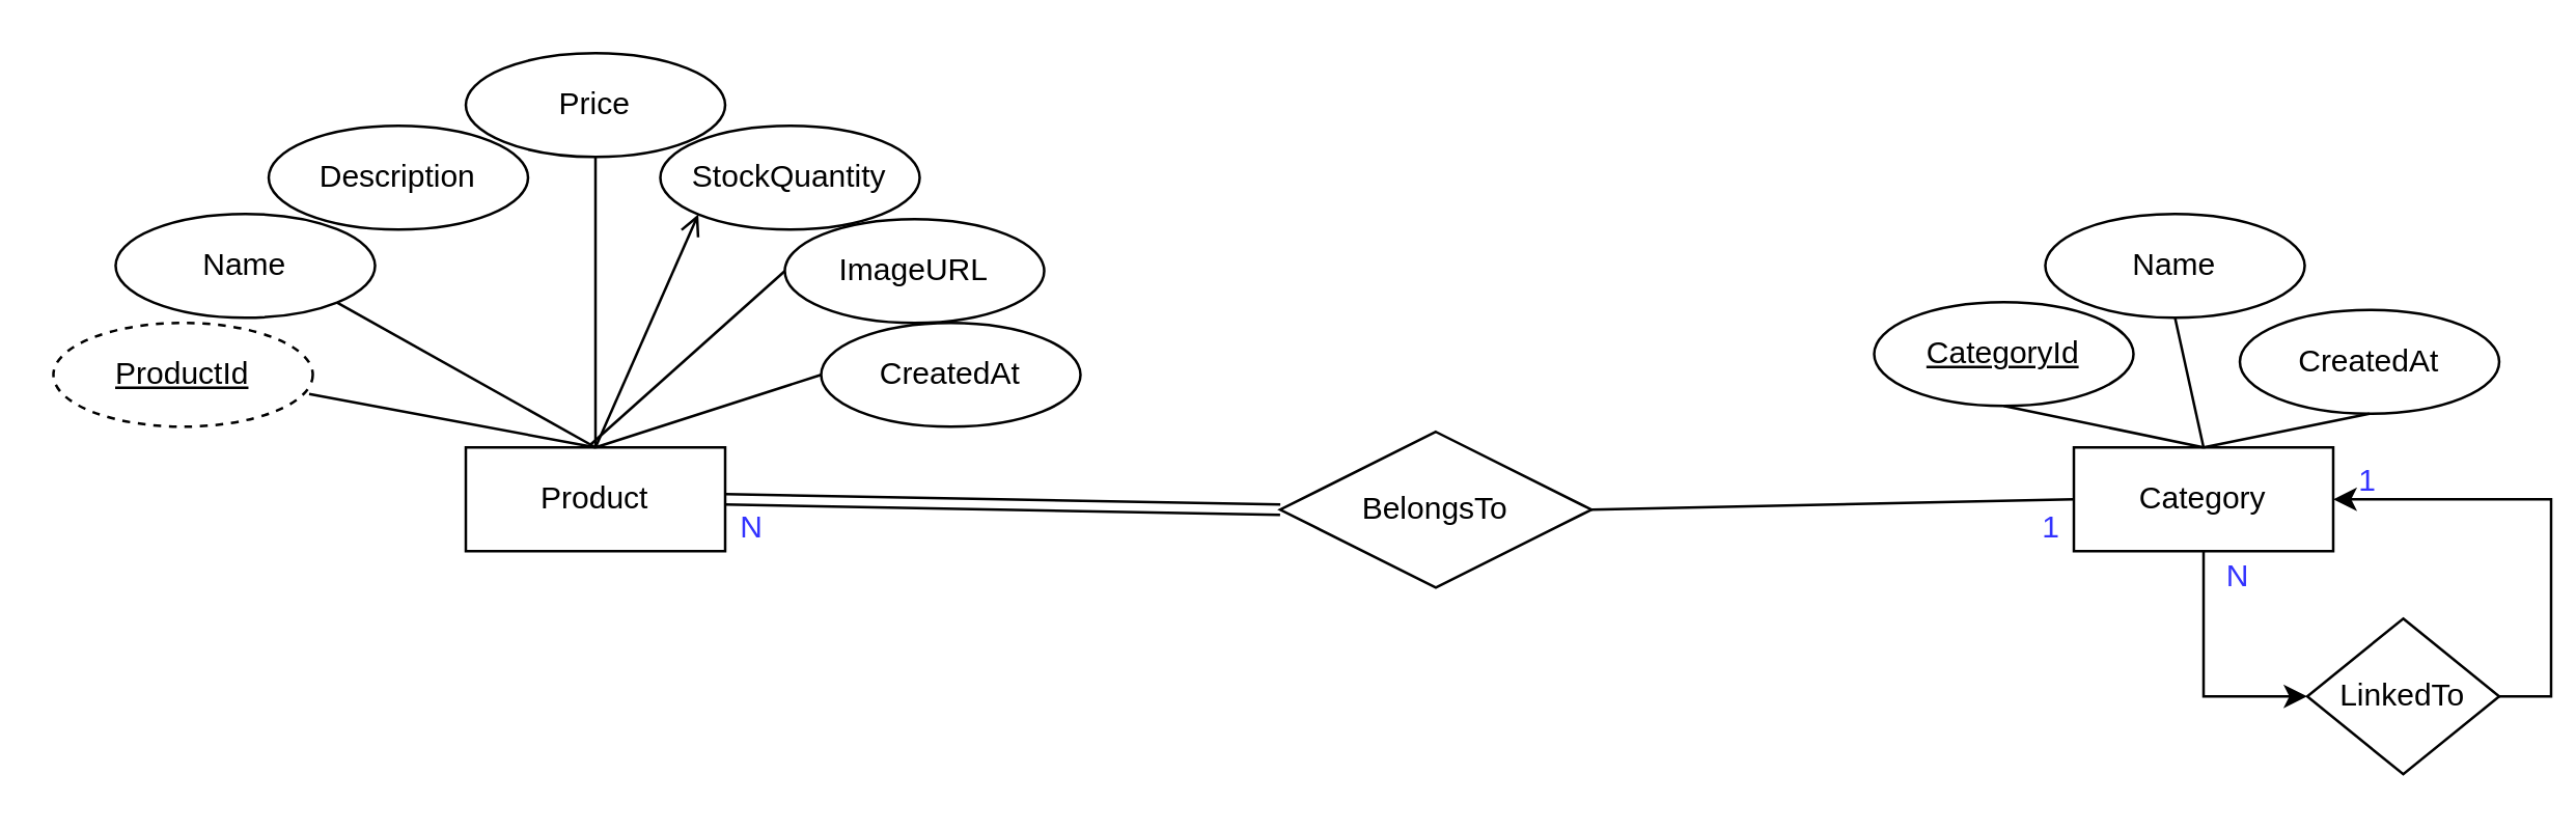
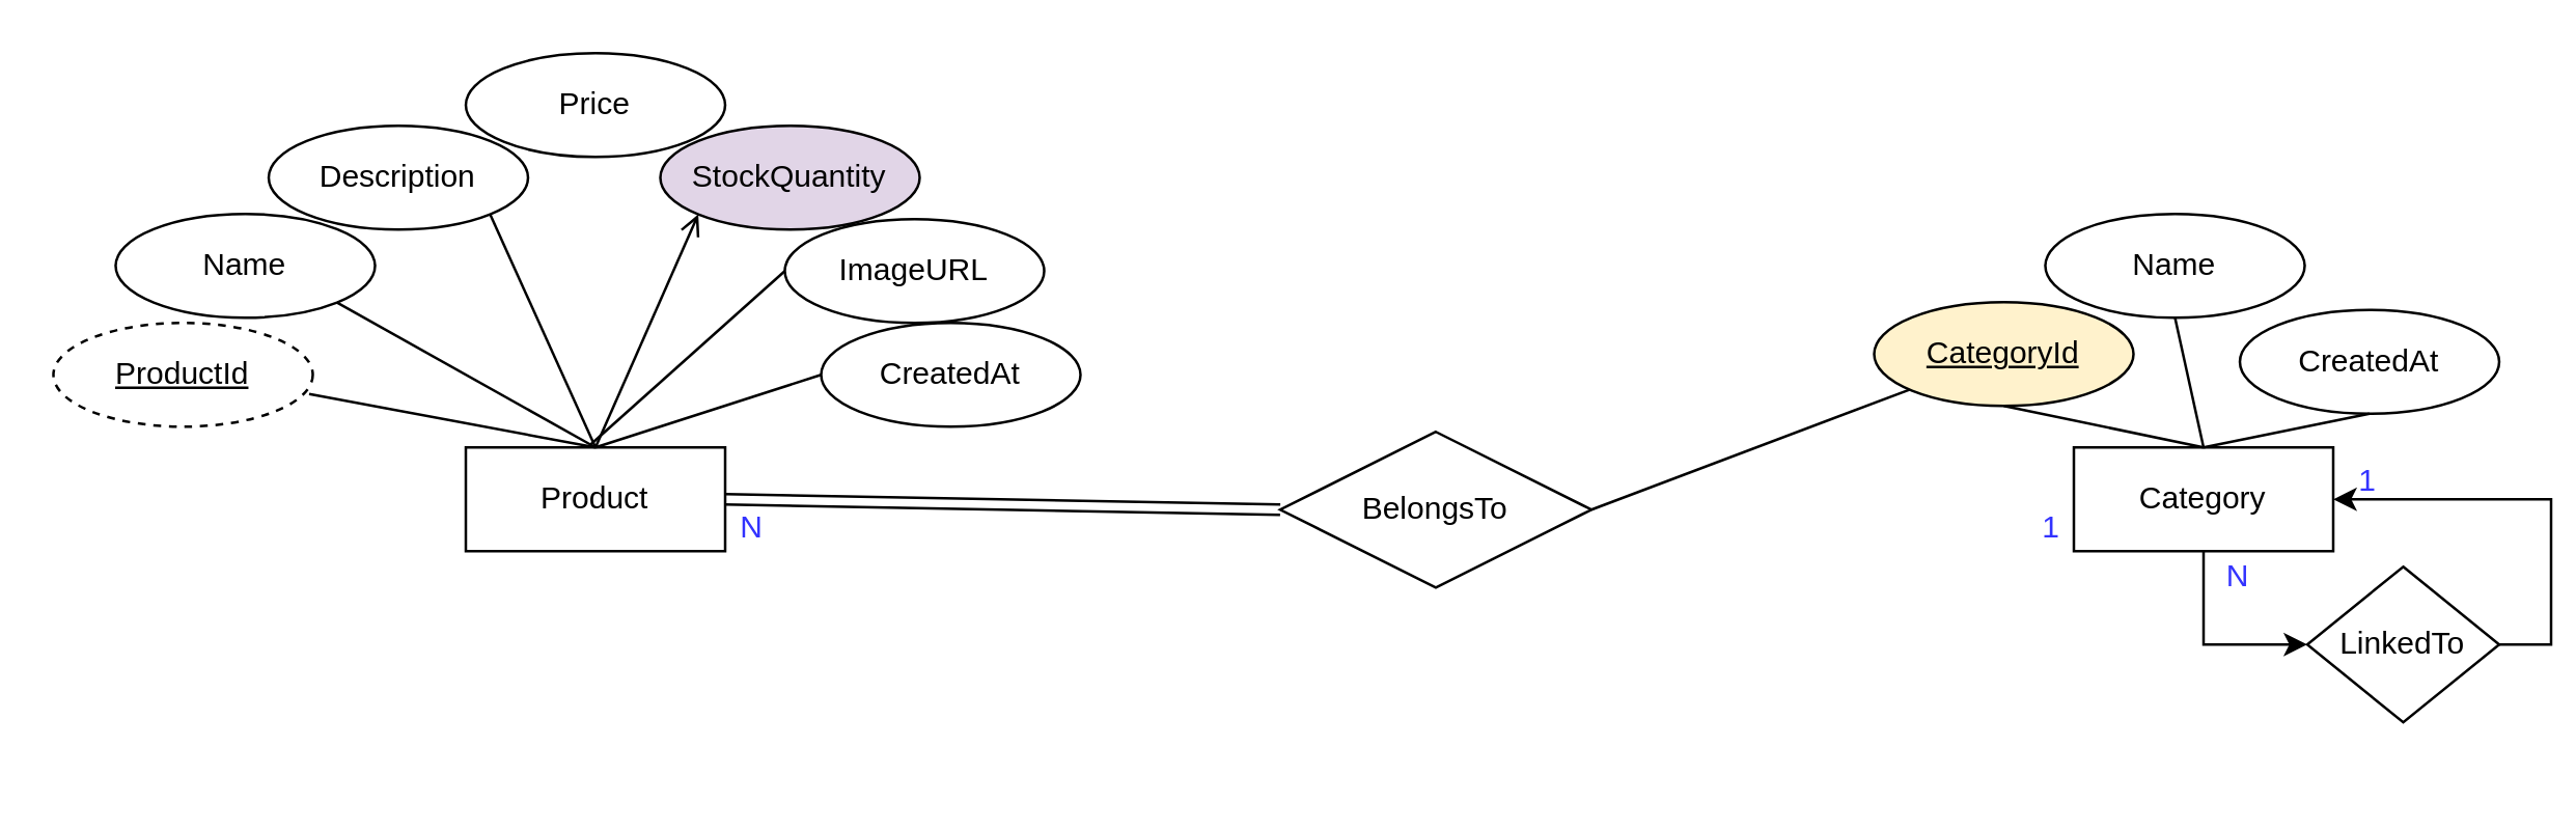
  <mxCell id="0" />
  <mxCell id="1" parent="0" />
  <mxCell id="2" value="Product" style="whiteSpace=wrap;html=1;align=center;" vertex="1" parent="1"><mxGeometry x="179" y="172" width="100" height="40" as="geometry" /></mxCell>
  <mxCell id="3" value="ProductId" style="ellipse;whiteSpace=wrap;html=1;align=center;fontStyle=4;dashed=1;" vertex="1" parent="1"><mxGeometry x="20" y="124" width="100" height="40" as="geometry" /></mxCell>
  <mxCell id="4" value="Name" style="ellipse;whiteSpace=wrap;html=1;align=center;" vertex="1" parent="1"><mxGeometry x="44" y="82" width="100" height="40" as="geometry" /></mxCell>
  <mxCell id="5" value="Description" style="ellipse;whiteSpace=wrap;html=1;align=center;" vertex="1" parent="1"><mxGeometry x="103" y="48" width="100" height="40" as="geometry" /></mxCell>
- <mxCell id="6" value="StockQuantity" style="ellipse;whiteSpace=wrap;html=1;align=center;" vertex="1" parent="1"><mxGeometry x="254" y="48" width="100" height="40" as="geometry" /></mxCell>
+ <mxCell id="6" value="StockQuantity" style="ellipse;whiteSpace=wrap;html=1;align=center;fillColor=#e1d5e7;" vertex="1" parent="1"><mxGeometry x="254" y="48" width="100" height="40" as="geometry" /></mxCell>
  <mxCell id="7" value="Price" style="ellipse;whiteSpace=wrap;html=1;align=center;" vertex="1" parent="1"><mxGeometry x="179" y="20" width="100" height="40" as="geometry" /></mxCell>
  <mxCell id="8" value="ImageURL" style="ellipse;whiteSpace=wrap;html=1;align=center;" vertex="1" parent="1"><mxGeometry x="302" y="84" width="100" height="40" as="geometry" /></mxCell>
  <mxCell id="9" value="CreatedAt" style="ellipse;whiteSpace=wrap;html=1;align=center;" vertex="1" parent="1"><mxGeometry x="316" y="124" width="100" height="40" as="geometry" /></mxCell>
  <mxCell id="10" value="" style="endArrow=none;html=1;rounded=0;exitX=0.5;exitY=0;exitDx=0;exitDy=0;entryX=0.986;entryY=0.685;entryDx=0;entryDy=0;entryPerimeter=0;" edge="1" parent="1" source="2" target="3"><mxGeometry width="50" height="50" relative="1" as="geometry"><mxPoint x="192" y="157" as="sourcePoint" /><mxPoint x="242" y="107" as="targetPoint" /></mxGeometry></mxCell>
  <mxCell id="11" value="" style="endArrow=none;html=1;rounded=0;exitX=0.5;exitY=0;exitDx=0;exitDy=0;entryX=1;entryY=1;entryDx=0;entryDy=0;" edge="1" parent="1" source="2" target="4"><mxGeometry width="50" height="50" relative="1" as="geometry"><mxPoint x="239" y="182" as="sourcePoint" /><mxPoint x="129" y="161" as="targetPoint" /></mxGeometry></mxCell>
- <mxCell id="13" value="" style="endArrow=none;html=1;rounded=0;exitX=0.5;exitY=0;exitDx=0;exitDy=0;entryX=0.5;entryY=1;entryDx=0;entryDy=0;" edge="1" parent="1" source="2" target="7"><mxGeometry width="50" height="50" relative="1" as="geometry"><mxPoint x="239" y="182" as="sourcePoint" /><mxPoint x="198" y="92" as="targetPoint" /></mxGeometry></mxCell>
+ <mxCell id="12" value="" style="endArrow=none;html=1;rounded=0;exitX=0.5;exitY=0;exitDx=0;exitDy=0;entryX=1;entryY=1;entryDx=0;entryDy=0;" edge="1" parent="1" source="2" target="5"><mxGeometry width="50" height="50" relative="1" as="geometry"><mxPoint x="239" y="182" as="sourcePoint" /><mxPoint x="139" y="126" as="targetPoint" /></mxGeometry></mxCell>
  <mxCell id="14" value="" style="endArrow=open;html=1;rounded=0;exitX=0.5;exitY=0;exitDx=0;exitDy=0;entryX=0;entryY=1;entryDx=0;entryDy=0;" edge="1" parent="1" source="2" target="6"><mxGeometry width="50" height="50" relative="1" as="geometry"><mxPoint x="239" y="182" as="sourcePoint" /><mxPoint x="239" y="70" as="targetPoint" /></mxGeometry></mxCell>
  <mxCell id="15" value="" style="endArrow=none;html=1;rounded=0;entryX=0;entryY=0.5;entryDx=0;entryDy=0;" edge="1" parent="1" target="8"><mxGeometry width="50" height="50" relative="1" as="geometry"><mxPoint x="227" y="171" as="sourcePoint" /><mxPoint x="294" y="93" as="targetPoint" /></mxGeometry></mxCell>
  <mxCell id="16" value="" style="endArrow=none;html=1;rounded=0;exitX=0.5;exitY=0;exitDx=0;exitDy=0;entryX=0;entryY=0.5;entryDx=0;entryDy=0;" edge="1" parent="1" source="2" target="9"><mxGeometry width="50" height="50" relative="1" as="geometry"><mxPoint x="239" y="182" as="sourcePoint" /><mxPoint x="279" y="92" as="targetPoint" /></mxGeometry></mxCell>
  <mxCell id="17" style="edgeStyle=orthogonalEdgeStyle;rounded=0;orthogonalLoop=1;jettySize=auto;html=1;exitX=0.5;exitY=1;exitDx=0;exitDy=0;entryX=0;entryY=0.5;entryDx=0;entryDy=0;" edge="1" parent="1" source="18" target="26"><mxGeometry relative="1" as="geometry" /></mxCell>
  <mxCell id="18" value="Category" style="whiteSpace=wrap;html=1;align=center;" vertex="1" parent="1"><mxGeometry x="799" y="172" width="100" height="40" as="geometry" /></mxCell>
- <mxCell id="19" value="CategoryId" style="ellipse;whiteSpace=wrap;html=1;align=center;fontStyle=4;" vertex="1" parent="1"><mxGeometry x="722" y="116" width="100" height="40" as="geometry" /></mxCell>
+ <mxCell id="19" value="CategoryId" style="ellipse;whiteSpace=wrap;html=1;align=center;fontStyle=4;fillColor=#fff2cc;" vertex="1" parent="1"><mxGeometry x="722" y="116" width="100" height="40" as="geometry" /></mxCell>
  <mxCell id="20" value="Name" style="ellipse;whiteSpace=wrap;html=1;align=center;" vertex="1" parent="1"><mxGeometry x="788" y="82" width="100" height="40" as="geometry" /></mxCell>
  <mxCell id="21" value="CreatedAt" style="ellipse;whiteSpace=wrap;html=1;align=center;" vertex="1" parent="1"><mxGeometry x="863" y="119" width="100" height="40" as="geometry" /></mxCell>
  <mxCell id="22" value="" style="endArrow=none;html=1;rounded=0;exitX=0.5;exitY=0;exitDx=0;exitDy=0;entryX=0.5;entryY=1;entryDx=0;entryDy=0;" edge="1" source="18" target="19" parent="1"><mxGeometry width="50" height="50" relative="1" as="geometry"><mxPoint x="812" y="157" as="sourcePoint" /><mxPoint x="862" y="107" as="targetPoint" /></mxGeometry></mxCell>
  <mxCell id="23" value="" style="endArrow=none;html=1;rounded=0;exitX=0.5;exitY=0;exitDx=0;exitDy=0;entryX=0.5;entryY=1;entryDx=0;entryDy=0;" edge="1" source="18" target="20" parent="1"><mxGeometry width="50" height="50" relative="1" as="geometry"><mxPoint x="859" y="182" as="sourcePoint" /><mxPoint x="749" y="161" as="targetPoint" /></mxGeometry></mxCell>
  <mxCell id="24" value="" style="endArrow=none;html=1;rounded=0;exitX=0.5;exitY=0;exitDx=0;exitDy=0;entryX=0.5;entryY=1;entryDx=0;entryDy=0;" edge="1" source="18" target="21" parent="1"><mxGeometry width="50" height="50" relative="1" as="geometry"><mxPoint x="859" y="182" as="sourcePoint" /><mxPoint x="899" y="92" as="targetPoint" /></mxGeometry></mxCell>
  <mxCell id="25" style="edgeStyle=orthogonalEdgeStyle;rounded=0;orthogonalLoop=1;jettySize=auto;html=1;exitX=1;exitY=0.5;exitDx=0;exitDy=0;entryX=1;entryY=0.5;entryDx=0;entryDy=0;" edge="1" parent="1" source="26" target="18"><mxGeometry relative="1" as="geometry" /></mxCell>
- <mxCell id="26" value="LinkedTo" style="shape=rhombus;perimeter=rhombusPerimeter;whiteSpace=wrap;html=1;align=center;" vertex="1" parent="1"><mxGeometry x="889" y="238" width="74" height="60" as="geometry" /></mxCell>
+ <mxCell id="26" value="LinkedTo" style="shape=rhombus;perimeter=rhombusPerimeter;whiteSpace=wrap;html=1;align=center;" vertex="1" parent="1"><mxGeometry x="889" y="218" width="74" height="60" as="geometry" /></mxCell>
  <mxCell id="27" value="BelongsTo" style="shape=rhombus;perimeter=rhombusPerimeter;whiteSpace=wrap;html=1;align=center;" vertex="1" parent="1"><mxGeometry x="493" y="166" width="120" height="60" as="geometry" /></mxCell>
  <mxCell id="28" value="" style="endArrow=none;html=1;rounded=0;exitX=1;exitY=0.5;exitDx=0;exitDy=0;entryX=0;entryY=0.5;entryDx=0;entryDy=0;shape=link;" edge="1" parent="1" source="2" target="27"><mxGeometry width="50" height="50" relative="1" as="geometry"><mxPoint x="473" y="255" as="sourcePoint" /><mxPoint x="523" y="205" as="targetPoint" /></mxGeometry></mxCell>
- <mxCell id="29" value="" style="endArrow=none;html=1;rounded=0;exitX=1;exitY=0.5;exitDx=0;exitDy=0;entryX=0;entryY=0.5;entryDx=0;entryDy=0;" edge="1" parent="1" source="27" target="18"><mxGeometry width="50" height="50" relative="1" as="geometry"><mxPoint x="289" y="202" as="sourcePoint" /><mxPoint x="503" y="206" as="targetPoint" /></mxGeometry></mxCell>
+ <mxCell id="29" value="" style="endArrow=none;html=1;rounded=0;exitX=1;exitY=0.5;exitDx=0;exitDy=0;" edge="1" parent="1" source="27" target="19"><mxGeometry width="50" height="50" relative="1" as="geometry"><mxPoint x="289" y="202" as="sourcePoint" /><mxPoint x="503" y="206" as="targetPoint" /></mxGeometry></mxCell>
  <mxCell id="30" value="&lt;font style=&quot;color: rgb(51, 51, 255);&quot;&gt;N&lt;/font&gt;" style="text;html=1;align=center;verticalAlign=middle;resizable=0;points=[];autosize=1;strokeColor=none;fillColor=none;" vertex="1" parent="1"><mxGeometry x="275" y="190" width="27" height="26" as="geometry" /></mxCell>
  <mxCell id="31" value="&lt;font style=&quot;color: rgb(51, 51, 255);&quot;&gt;1&lt;/font&gt;" style="text;html=1;align=center;verticalAlign=middle;resizable=0;points=[];autosize=1;strokeColor=none;fillColor=none;" vertex="1" parent="1"><mxGeometry x="777" y="190" width="25" height="26" as="geometry" /></mxCell>
  <mxCell id="32" value="&lt;font color=&quot;#3333ff&quot;&gt;N&lt;/font&gt;" style="text;html=1;align=center;verticalAlign=middle;resizable=0;points=[];autosize=1;strokeColor=none;fillColor=none;" vertex="1" parent="1"><mxGeometry x="848" y="209" width="27" height="26" as="geometry" /></mxCell>
  <mxCell id="33" value="&lt;font style=&quot;color: rgb(51, 51, 255);&quot;&gt;1&lt;/font&gt;" style="text;html=1;align=center;verticalAlign=middle;resizable=0;points=[];autosize=1;strokeColor=none;fillColor=none;" vertex="1" parent="1"><mxGeometry x="899" y="172" width="25" height="26" as="geometry" /></mxCell>
